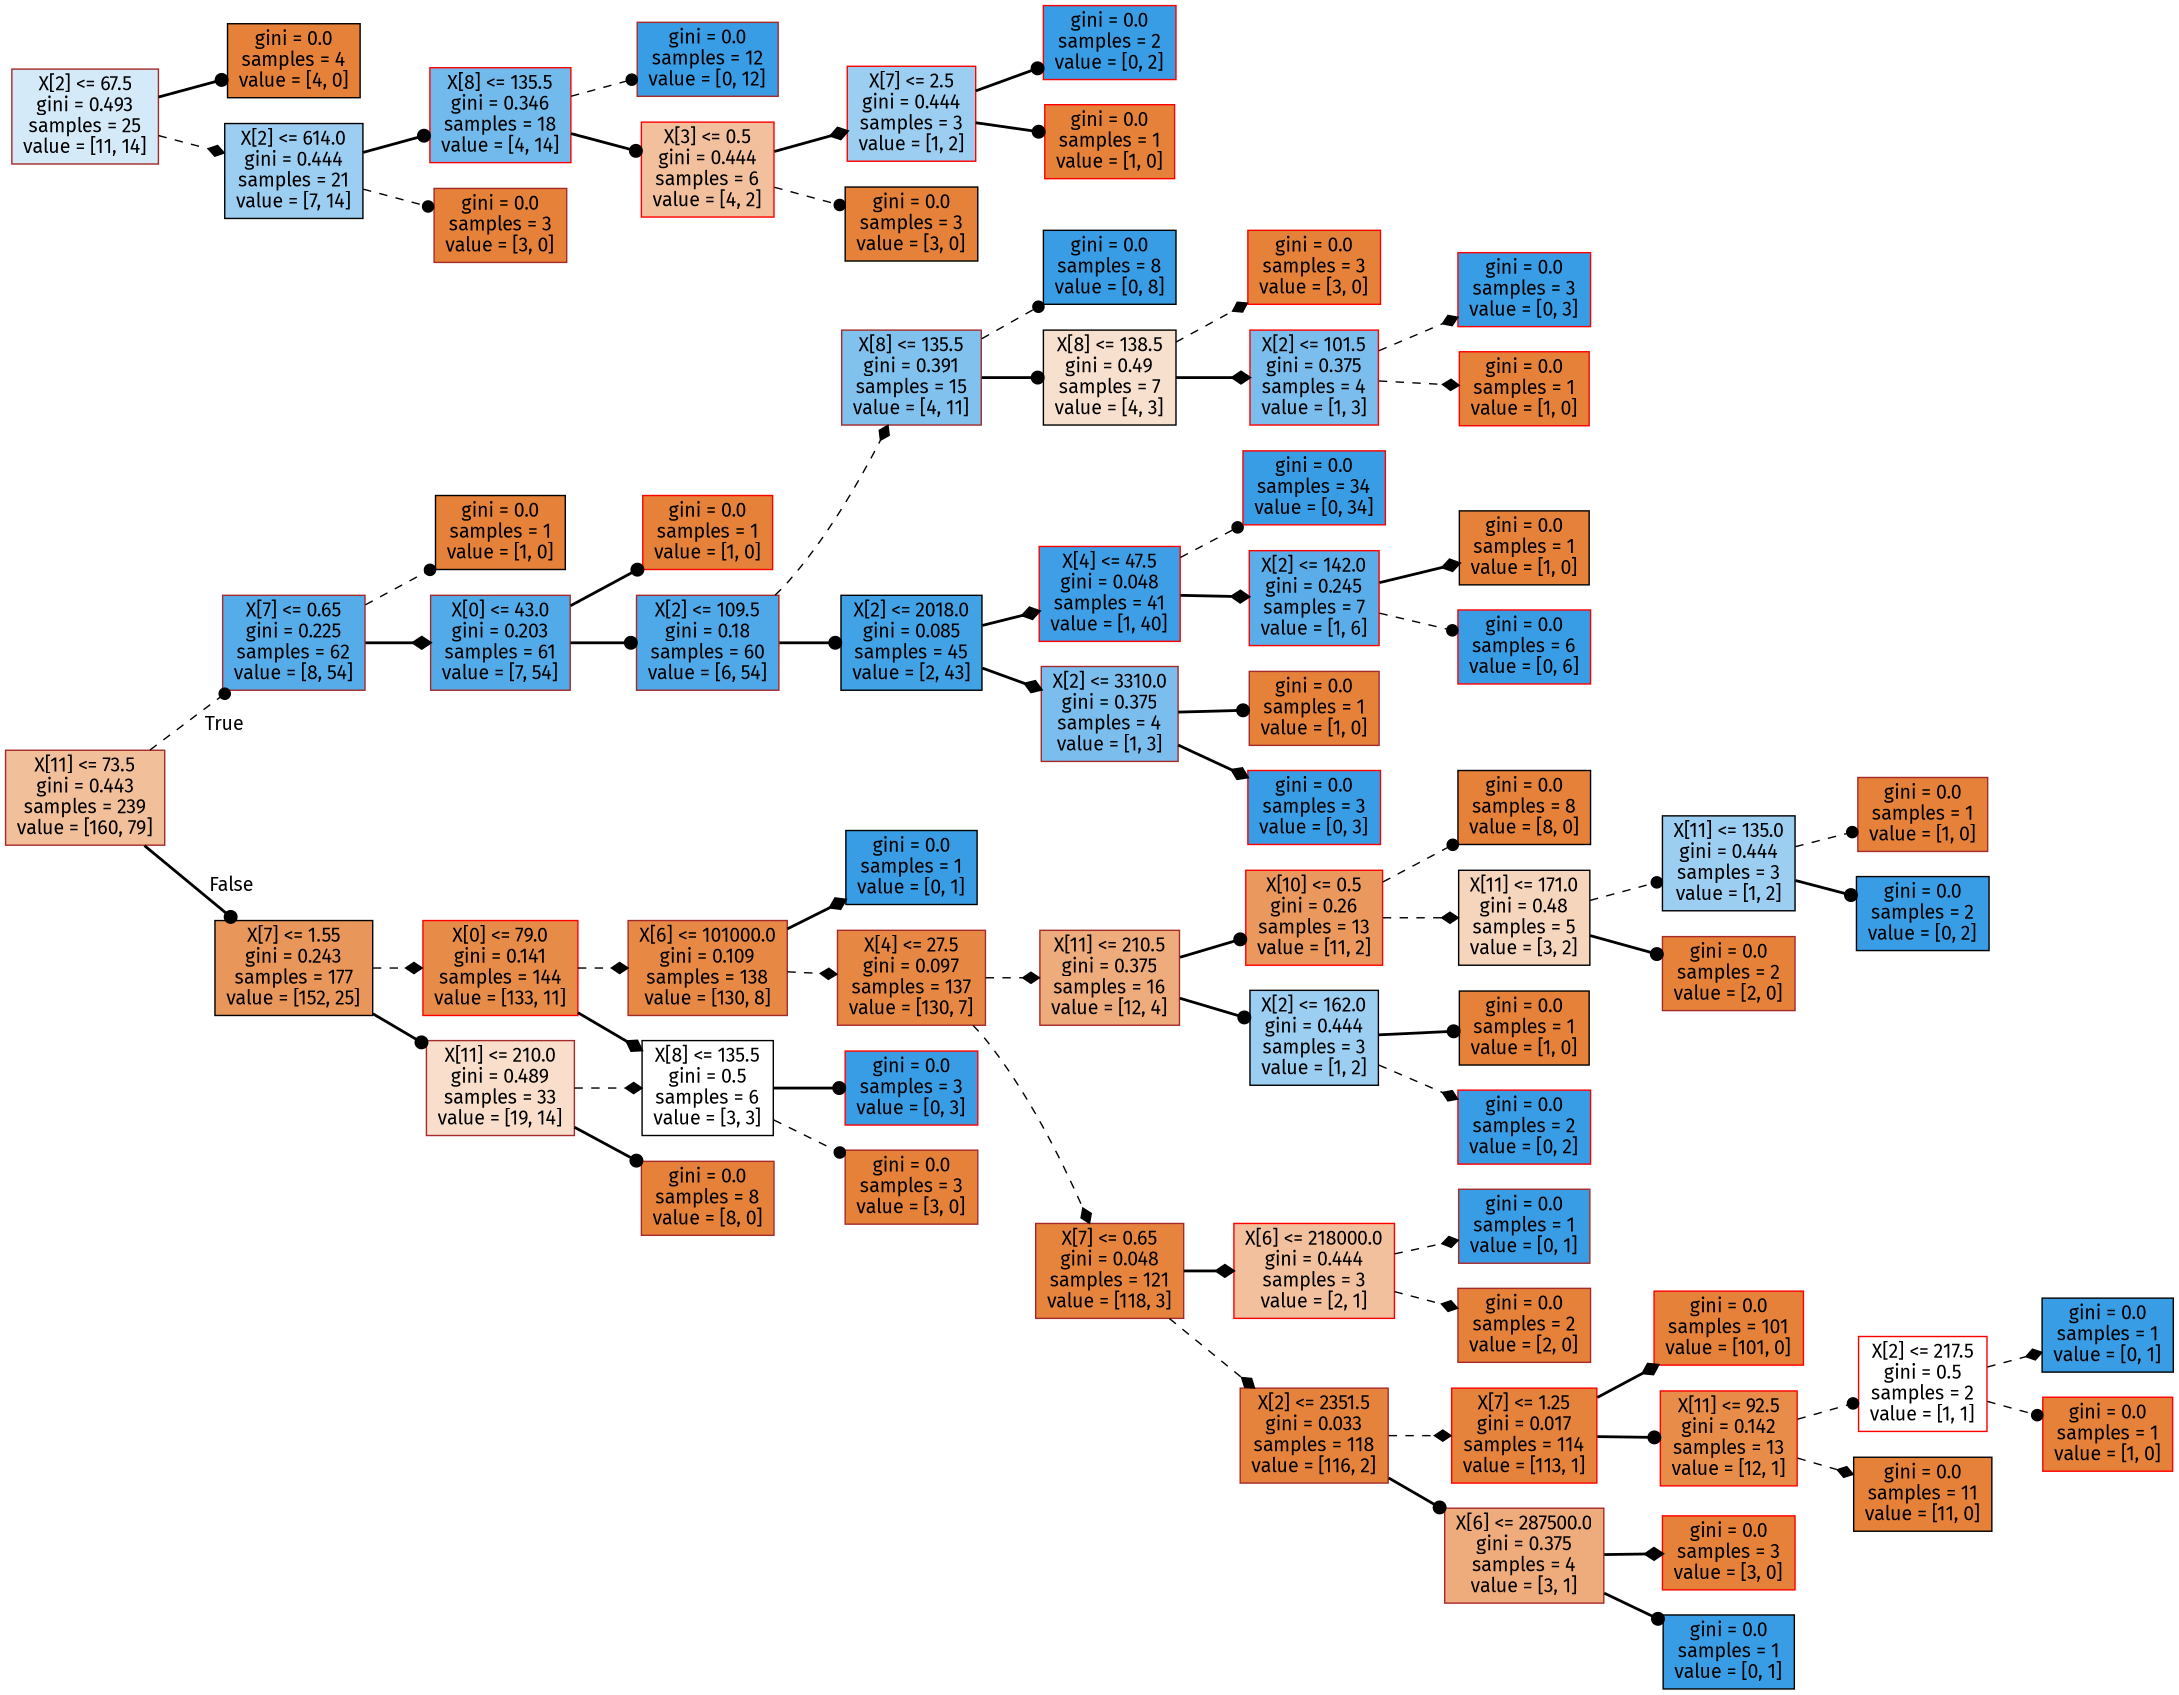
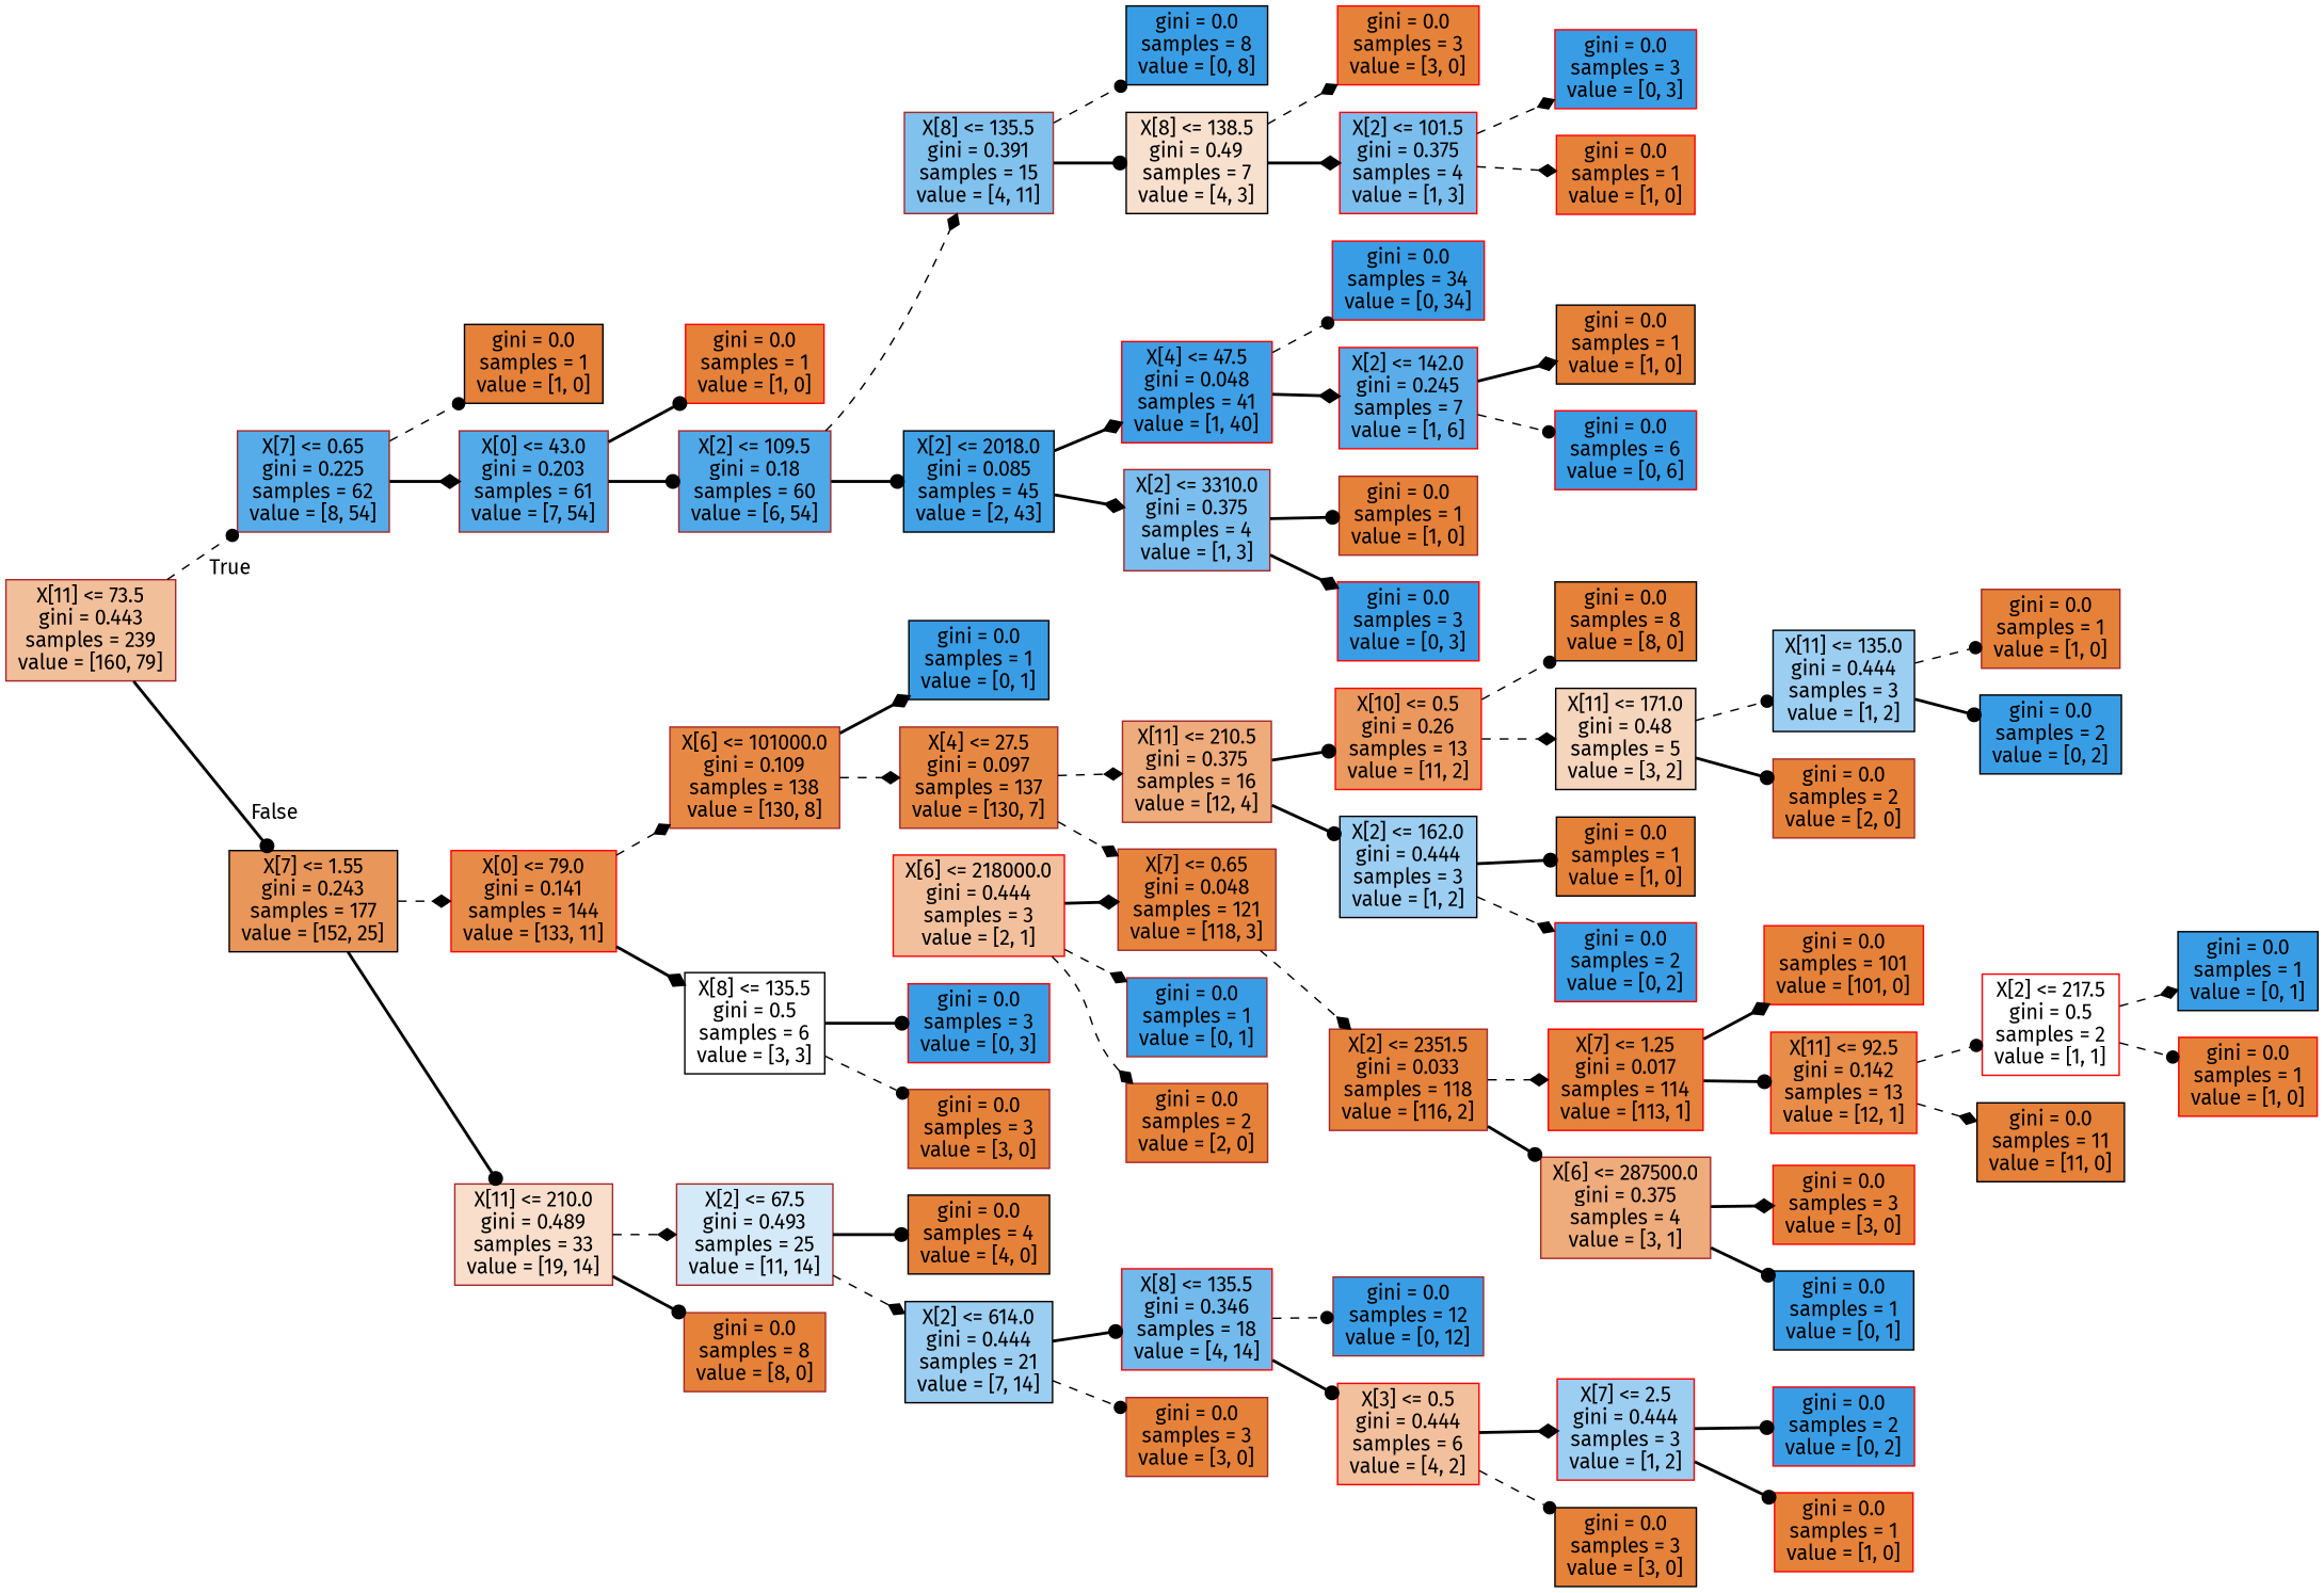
  digraph {
    fontname="Fira Sans"
    rankdir=LR
    node [color=red fillcolor="#e58139" fontname="Fira Sans" shape=box style=filled]
    edge [arrowhead=dot fontname="Fira Sans" style=bold]
    n1 [color=brown fillcolor="#f2bf9b" label="X[11] <= 73.5\ngini = 0.443\nsamples = 239\nvalue = [160, 79]"]
    n2 [color=brown fillcolor="#56ace9" label="X[7] <= 0.65\ngini = 0.225\nsamples = 62\nvalue = [8, 54]"]
    n3 [color=black fillcolor="#e9965a" label="X[7] <= 1.55\ngini = 0.243\nsamples = 177\nvalue = [152, 25]"]
    n4 [color=black label="gini = 0.0\nsamples = 1\nvalue = [1, 0]"]
    n5 [color=brown fillcolor="#53aae8" label="X[0] <= 43.0\ngini = 0.203\nsamples = 61\nvalue = [7, 54]"]
    n6 [fillcolor="#e78b49" label="X[0] <= 79.0\ngini = 0.141\nsamples = 144\nvalue = [133, 11]"]
    n7 [color=brown fillcolor="#f8decb" label="X[11] <= 210.0\ngini = 0.489\nsamples = 33\nvalue = [19, 14]"]
    n8 [label="gini = 0.0\nsamples = 1\nvalue = [1, 0]"]
    n9 [color=brown fillcolor="#4fa8e8" label="X[2] <= 109.5\ngini = 0.18\nsamples = 60\nvalue = [6, 54]"]
    n10 [color=brown fillcolor="#81c1ee" label="X[8] <= 135.5\ngini = 0.391\nsamples = 15\nvalue = [4, 11]"]
    n11 [color=black fillcolor="#42a2e6" label="X[2] <= 2018.0\ngini = 0.085\nsamples = 45\nvalue = [2, 43]"]
    n12 [color=black fillcolor="#399de5" label="gini = 0.0\nsamples = 8\nvalue = [0, 8]"]
    n13 [color=black fillcolor="#f8e0ce" label="X[8] <= 138.5\ngini = 0.49\nsamples = 7\nvalue = [4, 3]"]
    n14 [fillcolor="#3e9fe6" label="X[4] <= 47.5\ngini = 0.048\nsamples = 41\nvalue = [1, 40]"]
    n15 [color=brown fillcolor="#7bbeee" label="X[2] <= 3310.0\ngini = 0.375\nsamples = 4\nvalue = [1, 3]"]
    n16 [label="gini = 0.0\nsamples = 3\nvalue = [3, 0]"]
    n17 [fillcolor="#7bbeee" label="X[2] <= 101.5\ngini = 0.375\nsamples = 4\nvalue = [1, 3]"]
    n18 [fillcolor="#399de5" label="gini = 0.0\nsamples = 3\nvalue = [0, 3]"]
    n19 [label="gini = 0.0\nsamples = 1\nvalue = [1, 0]"]
    n20 [fillcolor="#399de5" label="gini = 0.0\nsamples = 34\nvalue = [0, 34]"]
    n21 [fillcolor="#5aade9" label="X[2] <= 142.0\ngini = 0.245\nsamples = 7\nvalue = [1, 6]"]
    n22 [color=brown label="gini = 0.0\nsamples = 1\nvalue = [1, 0]"]
    n23 [fillcolor="#399de5" label="gini = 0.0\nsamples = 3\nvalue = [0, 3]"]
    n24 [color=black label="gini = 0.0\nsamples = 1\nvalue = [1, 0]"]
    n25 [fillcolor="#399de5" label="gini = 0.0\nsamples = 6\nvalue = [0, 6]"]
    n26 [color=brown fillcolor="#e78945" label="X[6] <= 101000.0\ngini = 0.109\nsamples = 138\nvalue = [130, 8]"]
    n27 [color=black fillcolor="#ffffff" label="X[8] <= 135.5\ngini = 0.5\nsamples = 6\nvalue = [3, 3]"]
    n28 [color=brown fillcolor="#d5eaf9" label="X[2] <= 67.5\ngini = 0.493\nsamples = 25\nvalue = [11, 14]"]
    n29 [color=brown label="gini = 0.0\nsamples = 8\nvalue = [8, 0]"]
    n30 [color=black fillcolor="#399de5" label="gini = 0.0\nsamples = 1\nvalue = [0, 1]"]
    n31 [color=brown fillcolor="#e68844" label="X[4] <= 27.5\ngini = 0.097\nsamples = 137\nvalue = [130, 7]"]
    n32 [fillcolor="#399de5" label="gini = 0.0\nsamples = 3\nvalue = [0, 3]"]
    n33 [color=brown label="gini = 0.0\nsamples = 3\nvalue = [3, 0]"]
    n34 [color=brown fillcolor="#eeab7b" label="X[11] <= 210.5\ngini = 0.375\nsamples = 16\nvalue = [12, 4]"]
    n35 [color=brown fillcolor="#e6843e" label="X[7] <= 0.65\ngini = 0.048\nsamples = 121\nvalue = [118, 3]"]
    n36 [fillcolor="#ea985d" label="X[10] <= 0.5\ngini = 0.26\nsamples = 13\nvalue = [11, 2]"]
    n37 [color=black fillcolor="#9ccef2" label="X[2] <= 162.0\ngini = 0.444\nsamples = 3\nvalue = [1, 2]"]
    n38 [fillcolor="#f2c09c" label="X[6] <= 218000.0\ngini = 0.444\nsamples = 3\nvalue = [2, 1]"]
    n39 [color=brown fillcolor="#e5833c" label="X[2] <= 2351.5\ngini = 0.033\nsamples = 118\nvalue = [116, 2]"]
    n40 [color=black label="gini = 0.0\nsamples = 8\nvalue = [8, 0]"]
    n41 [color=black fillcolor="#f6d5bd" label="X[11] <= 171.0\ngini = 0.48\nsamples = 5\nvalue = [3, 2]"]
    n42 [color=black label="gini = 0.0\nsamples = 1\nvalue = [1, 0]"]
    n43 [fillcolor="#399de5" label="gini = 0.0\nsamples = 2\nvalue = [0, 2]"]
    n44 [color=black fillcolor="#9ccef2" label="X[11] <= 135.0\ngini = 0.444\nsamples = 3\nvalue = [1, 2]"]
    n45 [color=brown label="gini = 0.0\nsamples = 2\nvalue = [2, 0]"]
    n46 [color=brown label="gini = 0.0\nsamples = 1\nvalue = [1, 0]"]
    n47 [color=black fillcolor="#399de5" label="gini = 0.0\nsamples = 2\nvalue = [0, 2]"]
    n48 [color=brown fillcolor="#399de5" label="gini = 0.0\nsamples = 1\nvalue = [0, 1]"]
    n49 [color=brown label="gini = 0.0\nsamples = 2\nvalue = [2, 0]"]
    n50 [fillcolor="#e5823b" label="X[7] <= 1.25\ngini = 0.017\nsamples = 114\nvalue = [113, 1]"]
    n51 [color=brown fillcolor="#eeab7b" label="X[6] <= 287500.0\ngini = 0.375\nsamples = 4\nvalue = [3, 1]"]
    n52 [label="gini = 0.0\nsamples = 101\nvalue = [101, 0]"]
    n53 [fillcolor="#e78c49" label="X[11] <= 92.5\ngini = 0.142\nsamples = 13\nvalue = [12, 1]"]
    n54 [label="gini = 0.0\nsamples = 3\nvalue = [3, 0]"]
    n55 [color=black fillcolor="#399de5" label="gini = 0.0\nsamples = 1\nvalue = [0, 1]"]
    n56 [fillcolor="#ffffff" label="X[2] <= 217.5\ngini = 0.5\nsamples = 2\nvalue = [1, 1]"]
    n57 [color=black label="gini = 0.0\nsamples = 11\nvalue = [11, 0]"]
    n58 [color=black fillcolor="#399de5" label="gini = 0.0\nsamples = 1\nvalue = [0, 1]"]
    n59 [label="gini = 0.0\nsamples = 1\nvalue = [1, 0]"]
    n60 [color=black label="gini = 0.0\nsamples = 4\nvalue = [4, 0]"]
    n61 [color=black fillcolor="#9ccef2" label="X[2] <= 614.0\ngini = 0.444\nsamples = 21\nvalue = [7, 14]"]
    n62 [fillcolor="#72b9ec" label="X[8] <= 135.5\ngini = 0.346\nsamples = 18\nvalue = [4, 14]"]
    n63 [color=brown label="gini = 0.0\nsamples = 3\nvalue = [3, 0]"]
    n64 [color=brown fillcolor="#399de5" label="gini = 0.0\nsamples = 12\nvalue = [0, 12]"]
    n65 [fillcolor="#f2c09c" label="X[3] <= 0.5\ngini = 0.444\nsamples = 6\nvalue = [4, 2]"]
    n66 [fillcolor="#9ccef2" label="X[7] <= 2.5\ngini = 0.444\nsamples = 3\nvalue = [1, 2]"]
    n67 [color=black label="gini = 0.0\nsamples = 3\nvalue = [3, 0]"]
    n68 [fillcolor="#399de5" label="gini = 0.0\nsamples = 2\nvalue = [0, 2]"]
    n69 [label="gini = 0.0\nsamples = 1\nvalue = [1, 0]"]
    n1 -> n2 [headlabel=True labelangle=45 labeldistance=2.5 style=dashed]
    n1 -> n3 [headlabel=False labelangle=-45 labeldistance=2.5]
    n2 -> n4 [style=dashed]
    n2 -> n5 [arrowhead=diamond]
    n3 -> n6 [arrowhead=diamond style=dashed]
    n3 -> n7
    n5 -> n8
    n5 -> n9
    n6 -> n26 [arrowhead=diamond style=dashed]
    n6 -> n27 [arrowhead=diamond]
-   n7 -> n27 [arrowhead=diamond style=dashed]
+   n7 -> n28 [arrowhead=diamond style=dashed]
    n7 -> n29
    n9 -> n10 [arrowhead=diamond style=dashed]
    n9 -> n11
    n10 -> n12 [style=dashed]
    n10 -> n13
    n11 -> n14 [arrowhead=diamond]
    n11 -> n15 [arrowhead=diamond]
    n13 -> n16 [arrowhead=diamond style=dashed]
    n13 -> n17 [arrowhead=diamond]
    n14 -> n20 [style=dashed]
    n14 -> n21 [arrowhead=diamond]
    n15 -> n22
    n15 -> n23 [arrowhead=diamond]
    n17 -> n18 [arrowhead=diamond style=dashed]
    n17 -> n19 [arrowhead=diamond style=dashed]
    n21 -> n24 [arrowhead=diamond]
    n21 -> n25 [style=dashed]
    n26 -> n30 [arrowhead=diamond]
    n26 -> n31 [arrowhead=diamond style=dashed]
    n27 -> n32
    n27 -> n33 [style=dashed]
    n28 -> n60
    n28 -> n61 [arrowhead=diamond style=dashed]
    n31 -> n34 [arrowhead=diamond style=dashed]
    n31 -> n35 [arrowhead=diamond style=dashed]
    n34 -> n36
    n34 -> n37
-   n35 -> n38 [arrowhead=diamond]
+   n38 -> n35 [arrowhead=diamond]
    n35 -> n39 [arrowhead=diamond style=dashed]
    n36 -> n40 [style=dashed]
    n36 -> n41 [arrowhead=diamond style=dashed]
    n37 -> n42
    n37 -> n43 [arrowhead=diamond style=dashed]
    n38 -> n48 [arrowhead=diamond style=dashed]
    n38 -> n49 [arrowhead=diamond style=dashed]
    n39 -> n50 [arrowhead=diamond style=dashed]
    n39 -> n51
    n41 -> n44 [style=dashed]
    n41 -> n45
    n44 -> n46 [style=dashed]
    n44 -> n47
    n50 -> n52 [arrowhead=diamond]
    n50 -> n53
    n51 -> n54 [arrowhead=diamond]
    n51 -> n55
    n53 -> n56 [style=dashed]
    n53 -> n57 [arrowhead=diamond style=dashed]
    n56 -> n58 [arrowhead=diamond style=dashed]
    n56 -> n59 [style=dashed]
    n61 -> n62
    n61 -> n63 [style=dashed]
    n62 -> n64 [style=dashed]
    n62 -> n65
    n65 -> n66 [arrowhead=diamond]
    n65 -> n67 [style=dashed]
    n66 -> n68
    n66 -> n69
  }
